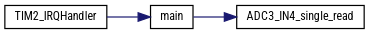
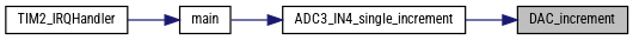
  digraph {
    fontname="Roboto Condensed"
    rankdir=RL
    node [color=black fillcolor=white fontname="Roboto Condensed" fontsize=10 shape=record style=filled]
    edge [color=midnightblue dir=back fontname="Roboto Condensed" fontsize=10 labelfontname=Helvetica labelfontsize=10 style=solid]
-   n2 [height=0.2 label=ADC3_IN4_single_read width=0.4]
+   n1 [fillcolor=grey75 fontcolor=black height=0.2 label=DAC_increment width=0.4]
+   n2 [height=0.2 label=ADC3_IN4_single_increment width=0.4]
    n3 [height=0.2 label=main width=0.4]
    n4 [height=0.2 label=TIM2_IRQHandler width=0.4]
+   n1 -> n2
    n2 -> n3
    n3 -> n4
  }
